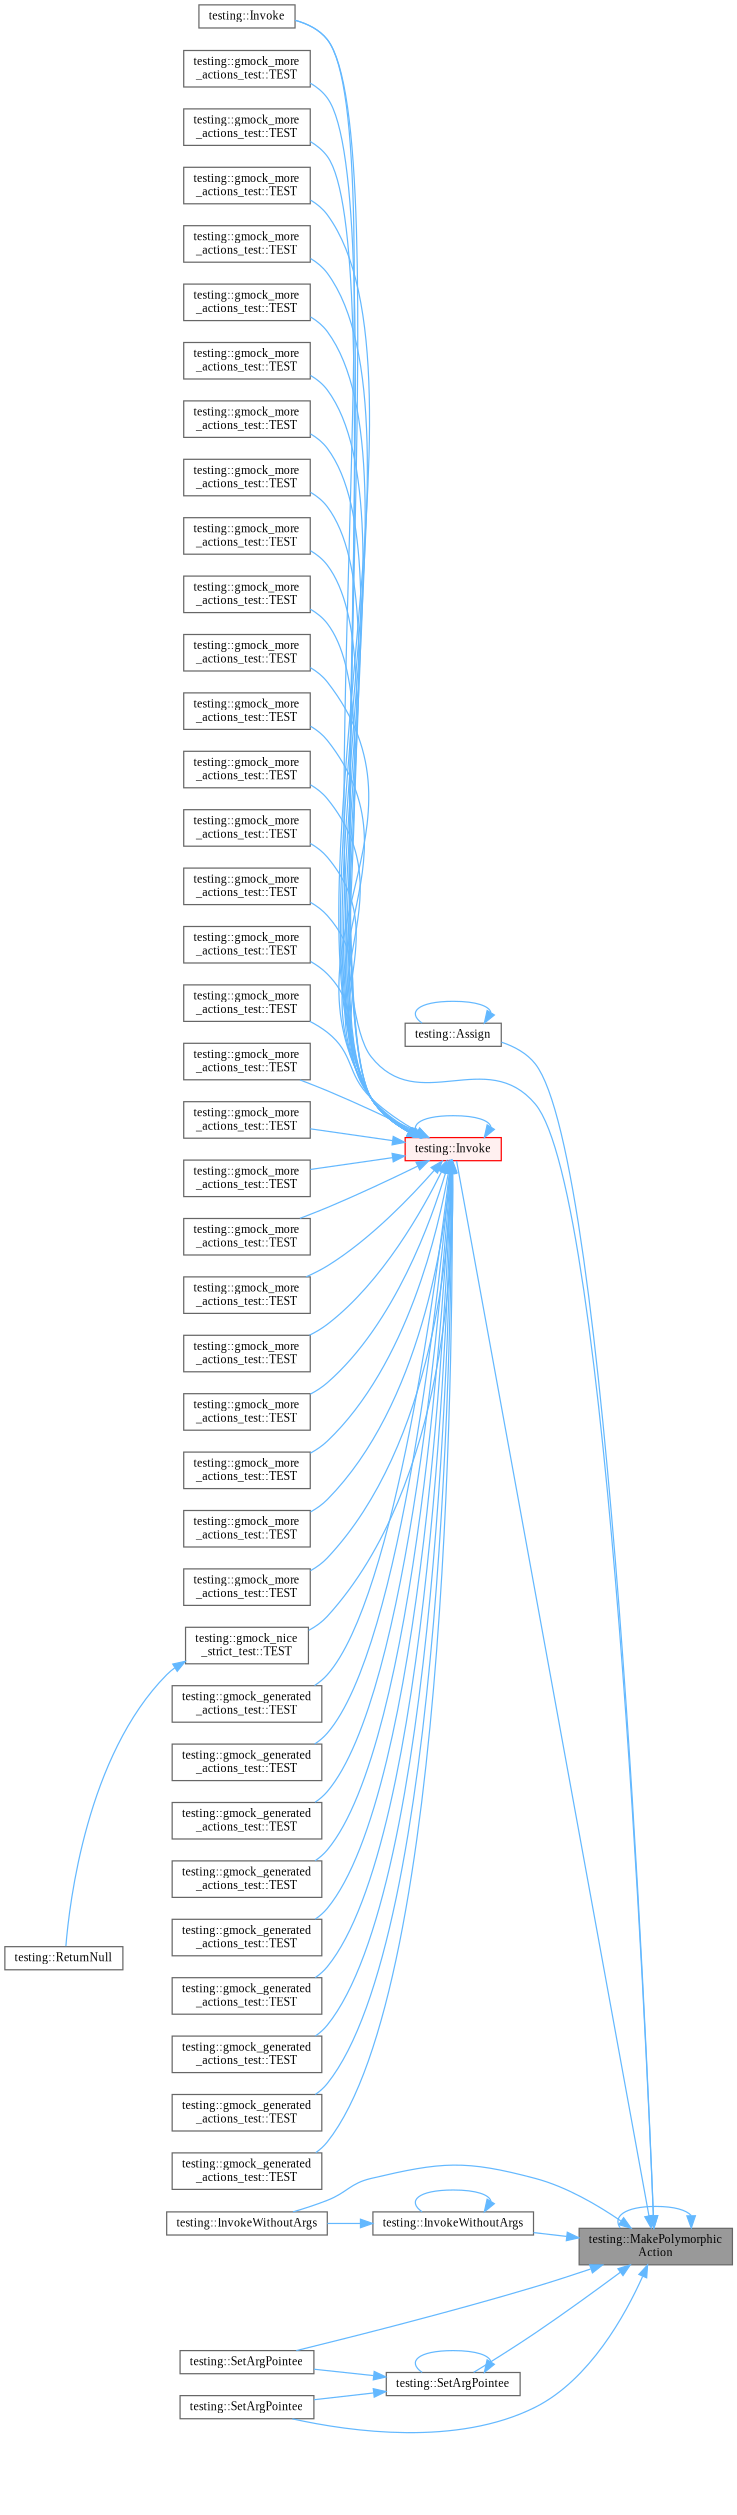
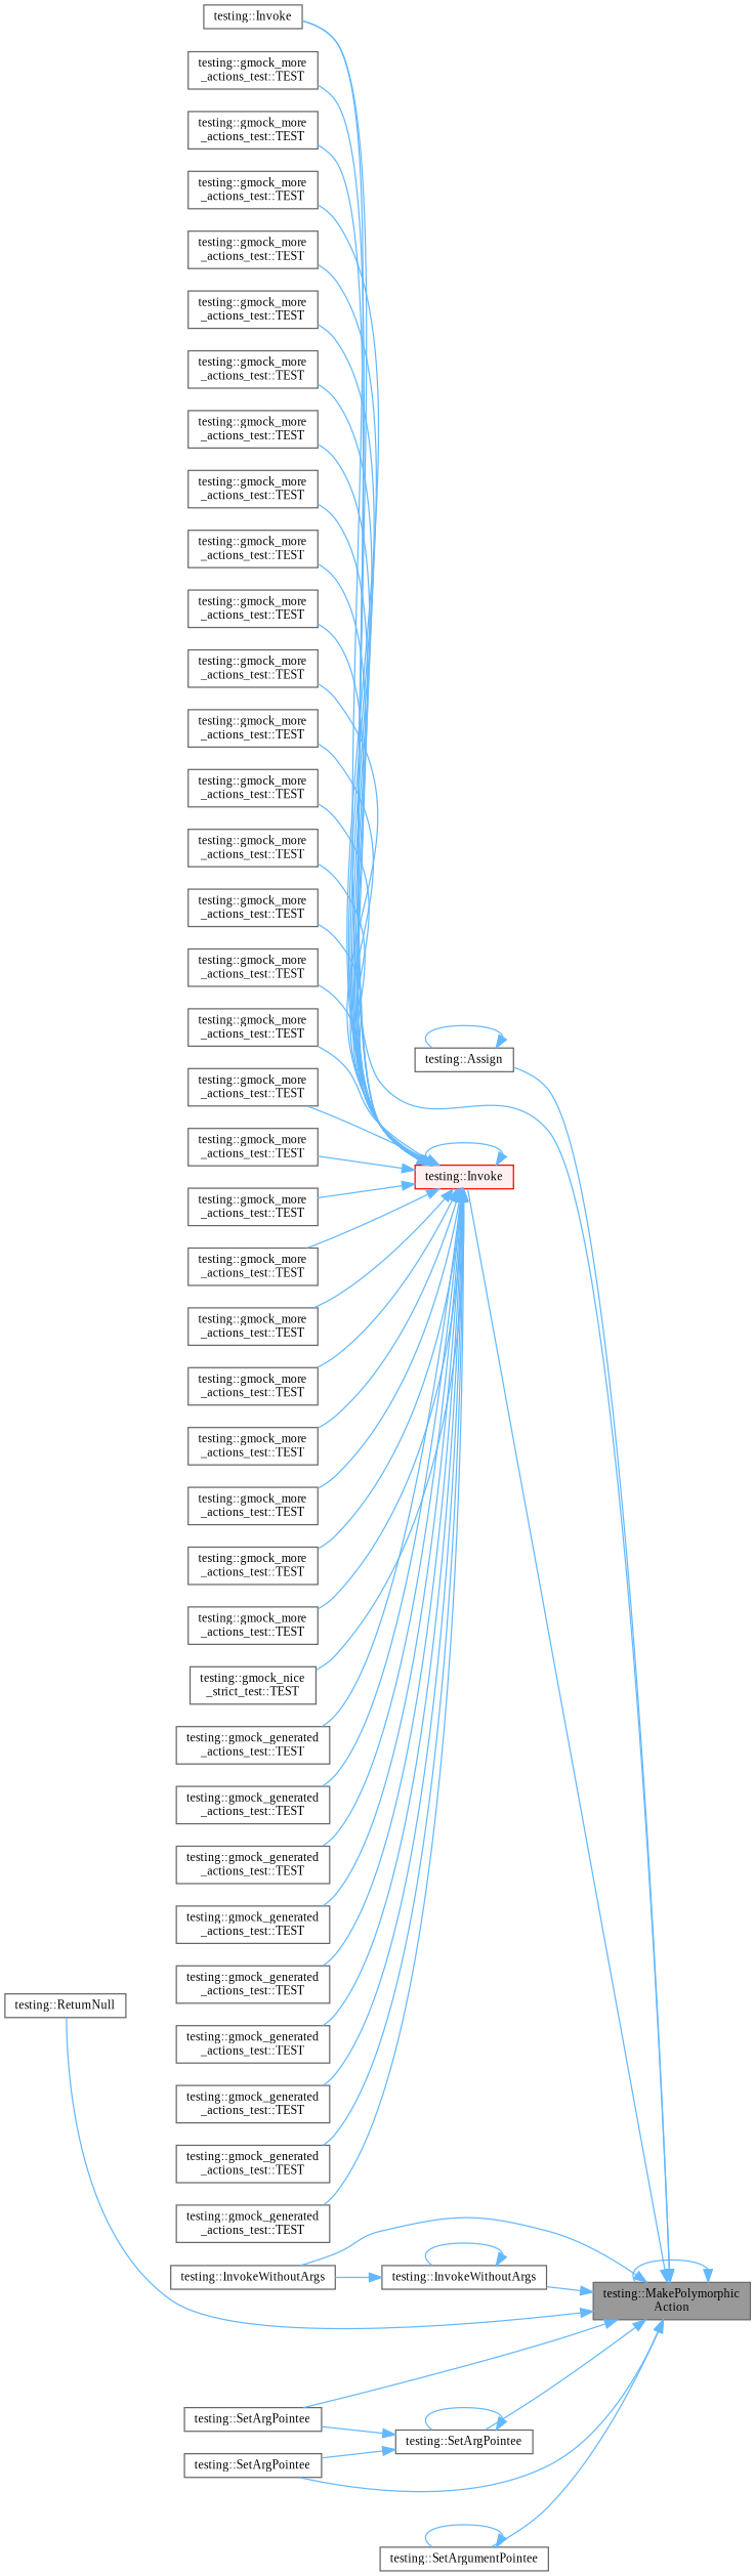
  digraph {
    fontname="Liberation Serif"
    rankdir=RL
    node [color=grey40 fillcolor=white fontname="Liberation Serif" fontsize=10 shape=box style=filled]
    edge [color=steelblue1 dir=back fontname="Liberation Serif" fontsize=10 labelfontname=Helvetica labelfontsize=10 style=solid]
    n1 [color=gray40 fillcolor=grey60 fontcolor=black height=0.2 label="testing::MakePolymorphic\lAction" width=0.4]
    n2 [height=0.2 label="testing::Assign" width=0.4]
    n3 [height=0.2 label="testing::Invoke" width=0.4]
    n4 [color=red fillcolor="#FFF0F0" height=0.2 label="testing::Invoke" width=0.4]
    n5 [height=0.2 label="testing::InvokeWithoutArgs" width=0.4]
    n6 [height=0.2 label="testing::InvokeWithoutArgs" width=0.4]
    n7 [height=0.2 label="testing::ReturnNull" width=0.4]
    n8 [height=0.2 label="testing::SetArgPointee" width=0.4]
    n9 [height=0.2 label="testing::SetArgPointee" width=0.4]
    n10 [height=0.2 label="testing::SetArgPointee" width=0.4]
+   n11 [height=0.2 label="testing::SetArgumentPointee" width=0.4]
    n12 [height=0.2 label="testing::gmock_more\l_actions_test::TEST" width=0.4]
    n13 [height=0.2 label="testing::gmock_more\l_actions_test::TEST" width=0.4]
    n14 [height=0.2 label="testing::gmock_more\l_actions_test::TEST" width=0.4]
    n15 [height=0.2 label="testing::gmock_more\l_actions_test::TEST" width=0.4]
    n16 [height=0.2 label="testing::gmock_more\l_actions_test::TEST" width=0.4]
    n17 [height=0.2 label="testing::gmock_more\l_actions_test::TEST" width=0.4]
    n18 [height=0.2 label="testing::gmock_more\l_actions_test::TEST" width=0.4]
    n19 [height=0.2 label="testing::gmock_more\l_actions_test::TEST" width=0.4]
    n20 [height=0.2 label="testing::gmock_more\l_actions_test::TEST" width=0.4]
    n21 [height=0.2 label="testing::gmock_more\l_actions_test::TEST" width=0.4]
    n22 [height=0.2 label="testing::gmock_more\l_actions_test::TEST" width=0.4]
    n23 [height=0.2 label="testing::gmock_more\l_actions_test::TEST" width=0.4]
    n24 [height=0.2 label="testing::gmock_more\l_actions_test::TEST" width=0.4]
    n25 [height=0.2 label="testing::gmock_more\l_actions_test::TEST" width=0.4]
    n26 [height=0.2 label="testing::gmock_more\l_actions_test::TEST" width=0.4]
    n27 [height=0.2 label="testing::gmock_more\l_actions_test::TEST" width=0.4]
    n28 [height=0.2 label="testing::gmock_more\l_actions_test::TEST" width=0.4]
    n29 [height=0.2 label="testing::gmock_more\l_actions_test::TEST" width=0.4]
    n30 [height=0.2 label="testing::gmock_more\l_actions_test::TEST" width=0.4]
    n31 [height=0.2 label="testing::gmock_more\l_actions_test::TEST" width=0.4]
    n32 [height=0.2 label="testing::gmock_more\l_actions_test::TEST" width=0.4]
    n33 [height=0.2 label="testing::gmock_more\l_actions_test::TEST" width=0.4]
    n34 [height=0.2 label="testing::gmock_more\l_actions_test::TEST" width=0.4]
    n35 [height=0.2 label="testing::gmock_more\l_actions_test::TEST" width=0.4]
    n36 [height=0.2 label="testing::gmock_more\l_actions_test::TEST" width=0.4]
    n37 [height=0.2 label="testing::gmock_more\l_actions_test::TEST" width=0.4]
    n38 [height=0.2 label="testing::gmock_more\l_actions_test::TEST" width=0.4]
    n39 [height=0.2 label="testing::gmock_nice\l_strict_test::TEST" width=0.4]
    n40 [height=0.2 label="testing::gmock_generated\l_actions_test::TEST" width=0.4]
    n41 [height=0.2 label="testing::gmock_generated\l_actions_test::TEST" width=0.4]
    n42 [height=0.2 label="testing::gmock_generated\l_actions_test::TEST" width=0.4]
    n43 [height=0.2 label="testing::gmock_generated\l_actions_test::TEST" width=0.4]
    n44 [height=0.2 label="testing::gmock_generated\l_actions_test::TEST" width=0.4]
    n45 [height=0.2 label="testing::gmock_generated\l_actions_test::TEST" width=0.4]
    n46 [height=0.2 label="testing::gmock_generated\l_actions_test::TEST" width=0.4]
    n47 [height=0.2 label="testing::gmock_generated\l_actions_test::TEST" width=0.4]
    n48 [height=0.2 label="testing::gmock_generated\l_actions_test::TEST" width=0.4]
    n1 -> n1
    n1 -> n2
    n1 -> n3
    n1 -> n4
    n1 -> n5
    n1 -> n6
-   n39 -> n7
+   n1 -> n7
    n1 -> n8
    n1 -> n9
    n1 -> n10
+   n1 -> n11
    n2 -> n2
    n4 -> n3
    n4 -> n4
    n4 -> n12
    n4 -> n13
    n4 -> n14
    n4 -> n15
    n4 -> n16
    n4 -> n17
    n4 -> n18
    n4 -> n19
    n4 -> n20
    n4 -> n21
    n4 -> n22
    n4 -> n23
    n4 -> n24
    n4 -> n25
    n4 -> n26
    n4 -> n27
    n4 -> n28
    n4 -> n29
    n4 -> n30
    n4 -> n31
    n4 -> n32
    n4 -> n33
    n4 -> n34
    n4 -> n35
    n4 -> n36
    n4 -> n37
    n4 -> n38
    n4 -> n39
    n4 -> n40
    n4 -> n41
    n4 -> n42
    n4 -> n43
    n4 -> n44
    n4 -> n45
    n4 -> n46
    n4 -> n47
    n4 -> n48
    n6 -> n5
    n6 -> n6
    n9 -> n8
    n9 -> n9
    n9 -> n10
+   n11 -> n11
  }
